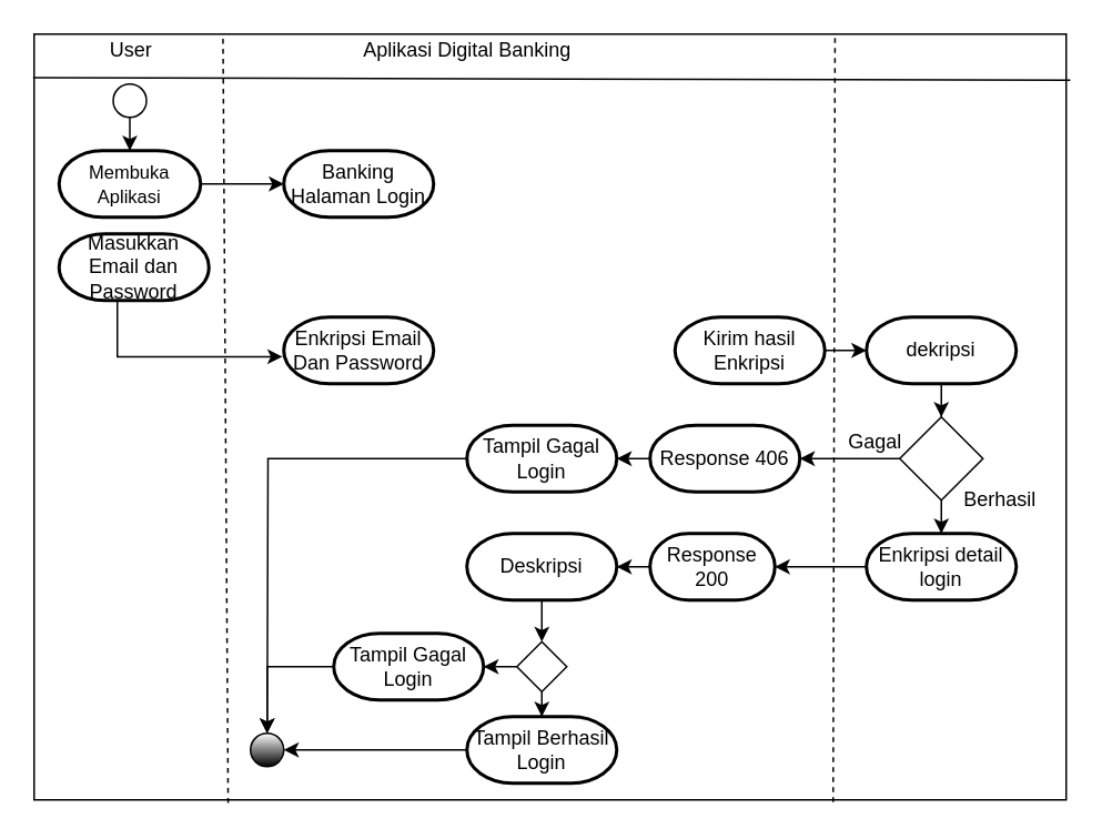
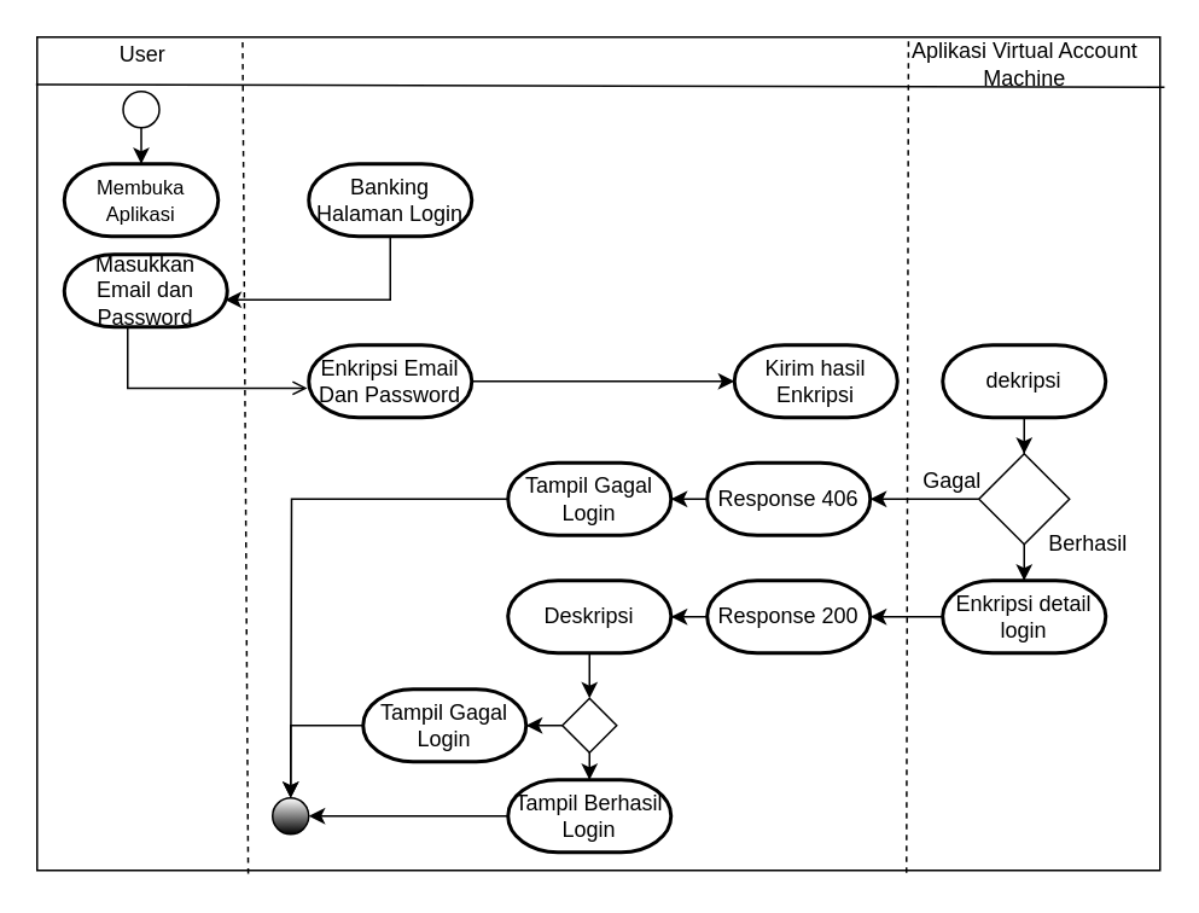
  <mxCell id="0" />
  <mxCell id="1" parent="0" />
  <mxCell id="2" value="" style="rounded=0;whiteSpace=wrap;html=1;" vertex="1" parent="1"><mxGeometry x="20" y="20" width="620" height="460" as="geometry" /></mxCell>
  <mxCell id="3" value="" style="endArrow=none;html=1;entryX=1.004;entryY=0.06;entryDx=0;entryDy=0;entryPerimeter=0;exitX=-0.001;exitY=0.057;exitDx=0;exitDy=0;exitPerimeter=0;" edge="1" parent="1" source="2" target="2"><mxGeometry width="50" height="50" relative="1" as="geometry"><mxPoint x="27.5" y="30" as="sourcePoint" /><mxPoint x="582.5" y="30" as="targetPoint" /></mxGeometry></mxCell>
  <mxCell id="4" style="edgeStyle=orthogonalEdgeStyle;rounded=0;orthogonalLoop=1;jettySize=auto;html=1;entryX=0.5;entryY=0;entryDx=0;entryDy=0;entryPerimeter=0;" edge="1" parent="1" source="5" target="8"><mxGeometry relative="1" as="geometry"><mxPoint x="60" y="90" as="targetPoint" /></mxGeometry></mxCell>
  <mxCell id="5" value="" style="ellipse;whiteSpace=wrap;html=1;aspect=fixed;" vertex="1" parent="1"><mxGeometry x="67.5" y="50" width="20" height="20" as="geometry" /></mxCell>
  <mxCell id="6" value="" style="endArrow=none;dashed=1;html=1;exitX=0.188;exitY=1.004;exitDx=0;exitDy=0;exitPerimeter=0;entryX=0.183;entryY=0.001;entryDx=0;entryDy=0;entryPerimeter=0;" edge="1" parent="1" source="2" target="2"><mxGeometry width="50" height="50" relative="1" as="geometry"><mxPoint x="90" y="180" as="sourcePoint" /><mxPoint x="90" y="-1" as="targetPoint" /></mxGeometry></mxCell>
- <mxCell id="7" style="edgeStyle=orthogonalEdgeStyle;rounded=0;orthogonalLoop=1;jettySize=auto;html=1;" edge="1" parent="1" source="8" target="10"><mxGeometry relative="1" as="geometry" /></mxCell>
  <mxCell id="8" value="&lt;font style=&quot;font-size: 11px&quot;&gt;Membuka Aplikasi&lt;/font&gt;" style="strokeWidth=2;html=1;shape=mxgraph.flowchart.terminator;whiteSpace=wrap;" vertex="1" parent="1"><mxGeometry x="35" y="90" width="85" height="40" as="geometry" /></mxCell>
+ <mxCell id="9" style="edgeStyle=orthogonalEdgeStyle;rounded=0;orthogonalLoop=1;jettySize=auto;html=1;entryX=0.987;entryY=0.625;entryDx=0;entryDy=0;entryPerimeter=0;" edge="1" parent="1" source="10" target="12"><mxGeometry relative="1" as="geometry"><Array as="points"><mxPoint x="215" y="165" /></Array></mxGeometry></mxCell>
  <mxCell id="10" value="Banking Halaman Login" style="strokeWidth=2;html=1;shape=mxgraph.flowchart.terminator;whiteSpace=wrap;" vertex="1" parent="1"><mxGeometry x="170" y="90" width="90" height="40" as="geometry" /></mxCell>
- <mxCell id="11" style="edgeStyle=orthogonalEdgeStyle;rounded=0;orthogonalLoop=1;jettySize=auto;html=1;entryX=-0.009;entryY=0.594;entryDx=0;entryDy=0;entryPerimeter=0;" edge="1" parent="1" source="12" target="14"><mxGeometry relative="1" as="geometry"><Array as="points"><mxPoint x="70" y="214" /></Array></mxGeometry></mxCell>
+ <mxCell id="11" style="edgeStyle=orthogonalEdgeStyle;rounded=0;orthogonalLoop=1;jettySize=auto;html=1;entryX=-0.009;entryY=0.594;entryDx=0;entryDy=0;entryPerimeter=0;endArrow=open;" edge="1" parent="1" source="12" target="14"><mxGeometry relative="1" as="geometry"><Array as="points"><mxPoint x="70" y="214" /></Array></mxGeometry></mxCell>
  <mxCell id="12" value="Masukkan Email dan Password" style="strokeWidth=2;html=1;shape=mxgraph.flowchart.terminator;whiteSpace=wrap;" vertex="1" parent="1"><mxGeometry x="35" y="140" width="90" height="40" as="geometry" /></mxCell>
+ <mxCell id="13" style="edgeStyle=orthogonalEdgeStyle;rounded=0;orthogonalLoop=1;jettySize=auto;html=1;entryX=0;entryY=0.5;entryDx=0;entryDy=0;entryPerimeter=0;" edge="1" parent="1" source="14" target="16"><mxGeometry relative="1" as="geometry"><mxPoint x="280" y="210" as="targetPoint" /></mxGeometry></mxCell>
  <mxCell id="14" value="Enkripsi Email Dan Password" style="strokeWidth=2;html=1;shape=mxgraph.flowchart.terminator;whiteSpace=wrap;" vertex="1" parent="1"><mxGeometry x="170" y="190" width="90" height="40" as="geometry" /></mxCell>
- <mxCell id="15" style="edgeStyle=orthogonalEdgeStyle;rounded=0;orthogonalLoop=1;jettySize=auto;html=1;" edge="1" parent="1" source="16" target="18"><mxGeometry relative="1" as="geometry" /></mxCell>
  <mxCell id="16" value="Kirim hasil Enkripsi" style="strokeWidth=2;html=1;shape=mxgraph.flowchart.terminator;whiteSpace=wrap;" vertex="1" parent="1"><mxGeometry x="405" y="190" width="90" height="40" as="geometry" /></mxCell>
  <mxCell id="17" style="edgeStyle=orthogonalEdgeStyle;rounded=0;orthogonalLoop=1;jettySize=auto;html=1;" edge="1" parent="1" source="18" target="21"><mxGeometry relative="1" as="geometry" /></mxCell>
  <mxCell id="18" value="dekripsi" style="strokeWidth=2;html=1;shape=mxgraph.flowchart.terminator;whiteSpace=wrap;" vertex="1" parent="1"><mxGeometry x="520" y="190" width="90" height="40" as="geometry" /></mxCell>
  <mxCell id="19" style="edgeStyle=orthogonalEdgeStyle;rounded=0;orthogonalLoop=1;jettySize=auto;html=1;" edge="1" parent="1" source="21" target="23"><mxGeometry relative="1" as="geometry" /></mxCell>
  <mxCell id="20" style="edgeStyle=orthogonalEdgeStyle;rounded=0;orthogonalLoop=1;jettySize=auto;html=1;entryX=1;entryY=0.5;entryDx=0;entryDy=0;entryPerimeter=0;" edge="1" parent="1" source="21" target="27"><mxGeometry relative="1" as="geometry" /></mxCell>
  <mxCell id="21" value="" style="rhombus;whiteSpace=wrap;html=1;" vertex="1" parent="1"><mxGeometry x="540" y="250" width="50" height="50" as="geometry" /></mxCell>
  <mxCell id="22" style="edgeStyle=orthogonalEdgeStyle;rounded=0;orthogonalLoop=1;jettySize=auto;html=1;entryX=1;entryY=0.5;entryDx=0;entryDy=0;entryPerimeter=0;" edge="1" parent="1" source="23" target="29"><mxGeometry relative="1" as="geometry" /></mxCell>
  <mxCell id="23" value="Enkripsi detail login" style="strokeWidth=2;html=1;shape=mxgraph.flowchart.terminator;whiteSpace=wrap;" vertex="1" parent="1"><mxGeometry x="520" y="320" width="90" height="40" as="geometry" /></mxCell>
  <mxCell id="24" value="Berhasil" style="text;html=1;align=center;verticalAlign=middle;resizable=0;points=[];autosize=1;strokeColor=none;" vertex="1" parent="1"><mxGeometry x="570" y="290" width="60" height="20" as="geometry" /></mxCell>
  <mxCell id="25" value="Gagal" style="text;html=1;align=center;verticalAlign=middle;resizable=0;points=[];autosize=1;strokeColor=none;" vertex="1" parent="1"><mxGeometry x="500" y="255" width="50" height="20" as="geometry" /></mxCell>
  <mxCell id="26" style="edgeStyle=orthogonalEdgeStyle;rounded=0;orthogonalLoop=1;jettySize=auto;html=1;" edge="1" parent="1" source="27" target="33"><mxGeometry relative="1" as="geometry" /></mxCell>
  <mxCell id="27" value="Response 406" style="strokeWidth=2;html=1;shape=mxgraph.flowchart.terminator;whiteSpace=wrap;" vertex="1" parent="1"><mxGeometry x="390" y="255" width="90" height="40" as="geometry" /></mxCell>
  <mxCell id="28" style="edgeStyle=orthogonalEdgeStyle;rounded=0;orthogonalLoop=1;jettySize=auto;html=1;entryX=1;entryY=0.5;entryDx=0;entryDy=0;entryPerimeter=0;" edge="1" parent="1" source="29" target="31"><mxGeometry relative="1" as="geometry" /></mxCell>
- <mxCell id="29" value="Response 200" style="strokeWidth=2;html=1;shape=mxgraph.flowchart.terminator;whiteSpace=wrap;" vertex="1" parent="1"><mxGeometry x="390" y="320" width="75" height="40" as="geometry" /></mxCell>
+ <mxCell id="29" value="Response 200" style="strokeWidth=2;html=1;shape=mxgraph.flowchart.terminator;whiteSpace=wrap;" vertex="1" parent="1"><mxGeometry x="390" y="320" width="90" height="40" as="geometry" /></mxCell>
  <mxCell id="30" style="edgeStyle=orthogonalEdgeStyle;rounded=0;orthogonalLoop=1;jettySize=auto;html=1;" edge="1" parent="1" source="31" target="36"><mxGeometry relative="1" as="geometry" /></mxCell>
  <mxCell id="31" value="Deskripsi" style="strokeWidth=2;html=1;shape=mxgraph.flowchart.terminator;whiteSpace=wrap;" vertex="1" parent="1"><mxGeometry x="280" y="320" width="90" height="40" as="geometry" /></mxCell>
  <mxCell id="32" style="edgeStyle=orthogonalEdgeStyle;rounded=0;orthogonalLoop=1;jettySize=auto;html=1;" edge="1" parent="1" source="33"><mxGeometry relative="1" as="geometry"><mxPoint x="160" y="440" as="targetPoint" /></mxGeometry></mxCell>
  <mxCell id="33" value="Tampil Gagal Login" style="strokeWidth=2;html=1;shape=mxgraph.flowchart.terminator;whiteSpace=wrap;" vertex="1" parent="1"><mxGeometry x="280" y="255" width="90" height="40" as="geometry" /></mxCell>
  <mxCell id="34" style="edgeStyle=orthogonalEdgeStyle;rounded=0;orthogonalLoop=1;jettySize=auto;html=1;entryX=1;entryY=0.5;entryDx=0;entryDy=0;entryPerimeter=0;" edge="1" parent="1" source="36" target="38"><mxGeometry relative="1" as="geometry" /></mxCell>
  <mxCell id="35" style="edgeStyle=orthogonalEdgeStyle;rounded=0;orthogonalLoop=1;jettySize=auto;html=1;entryX=0.5;entryY=0;entryDx=0;entryDy=0;entryPerimeter=0;" edge="1" parent="1" source="36" target="40"><mxGeometry relative="1" as="geometry" /></mxCell>
  <mxCell id="36" value="" style="rhombus;whiteSpace=wrap;html=1;" vertex="1" parent="1"><mxGeometry x="310" y="385" width="30" height="30" as="geometry" /></mxCell>
  <mxCell id="37" style="edgeStyle=orthogonalEdgeStyle;rounded=0;orthogonalLoop=1;jettySize=auto;html=1;" edge="1" parent="1" source="38" target="41"><mxGeometry relative="1" as="geometry" /></mxCell>
  <mxCell id="38" value="Tampil Gagal Login" style="strokeWidth=2;html=1;shape=mxgraph.flowchart.terminator;whiteSpace=wrap;" vertex="1" parent="1"><mxGeometry x="200" y="380" width="90" height="40" as="geometry" /></mxCell>
  <mxCell id="39" style="edgeStyle=orthogonalEdgeStyle;rounded=0;orthogonalLoop=1;jettySize=auto;html=1;entryX=1;entryY=0.5;entryDx=0;entryDy=0;" edge="1" parent="1" source="40" target="41"><mxGeometry relative="1" as="geometry" /></mxCell>
  <mxCell id="40" value="Tampil Berhasil Login" style="strokeWidth=2;html=1;shape=mxgraph.flowchart.terminator;whiteSpace=wrap;" vertex="1" parent="1"><mxGeometry x="280" y="430" width="90" height="40" as="geometry" /></mxCell>
  <mxCell id="41" value="" style="ellipse;whiteSpace=wrap;html=1;aspect=fixed;gradientColor=#000000;" vertex="1" parent="1"><mxGeometry x="150" y="440" width="20" height="20" as="geometry" /></mxCell>
  <mxCell id="42" value="User" style="text;html=1;align=center;verticalAlign=middle;resizable=0;points=[];autosize=1;strokeColor=none;" vertex="1" parent="1"><mxGeometry x="57.5" y="20" width="40" height="20" as="geometry" /></mxCell>
- <mxCell id="43" value="Aplikasi Digital Banking" style="text;html=1;align=center;verticalAlign=middle;resizable=0;points=[];autosize=1;strokeColor=none;" vertex="1" parent="1"><mxGeometry x="210" y="20" width="140" height="20" as="geometry" /></mxCell>
  <mxCell id="44" value="" style="endArrow=none;dashed=1;html=1;entryX=0.776;entryY=0.001;entryDx=0;entryDy=0;entryPerimeter=0;" edge="1" parent="1" target="2"><mxGeometry width="50" height="50" relative="1" as="geometry"><mxPoint x="500" y="481.379" as="sourcePoint" /><mxPoint x="500" y="40" as="targetPoint" /></mxGeometry></mxCell>
+ <mxCell id="45" value="Aplikasi Virtual Account&lt;br&gt;Machine" style="text;html=1;align=center;verticalAlign=middle;resizable=0;points=[];autosize=1;strokeColor=none;" vertex="1" parent="1"><mxGeometry x="495" y="20" width="140" height="30" as="geometry" /></mxCell>
